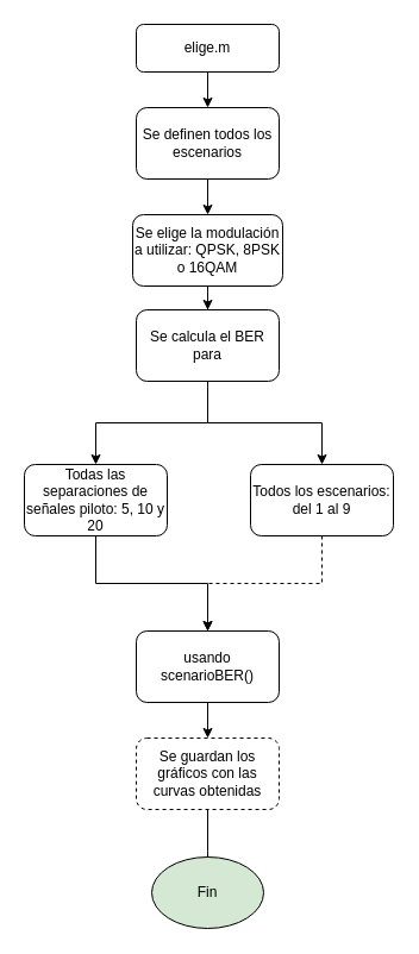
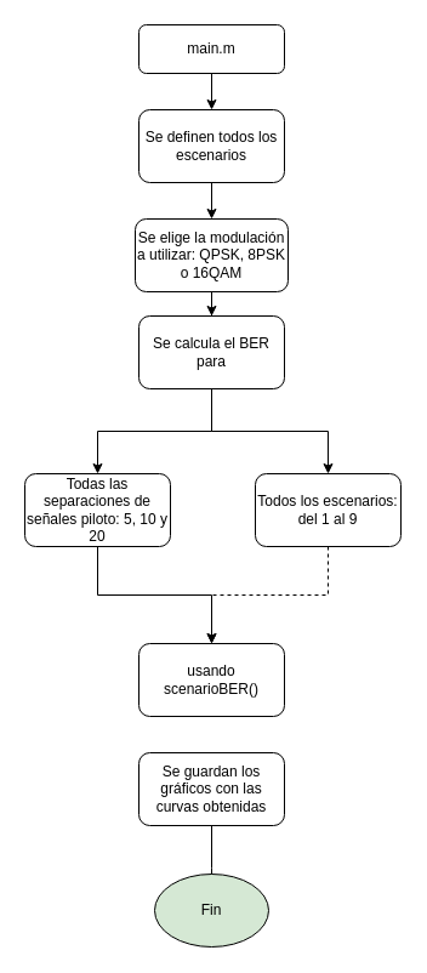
  <mxCell id="0" />
  <mxCell id="1" parent="0" />
  <mxCell id="2" value="" style="edgeStyle=orthogonalEdgeStyle;rounded=0;orthogonalLoop=1;jettySize=auto;html=1;" edge="1" parent="1" source="3" target="5"><mxGeometry relative="1" as="geometry" /></mxCell>
- <mxCell id="3" value="elige.m" style="rounded=1;whiteSpace=wrap;html=1;fontSize=12;glass=0;strokeWidth=1;shadow=0;" parent="1" vertex="1"><mxGeometry x="114" width="120" height="40" as="geometry" y="20" /></mxCell>
+ <mxCell id="3" value="main.m" style="rounded=1;whiteSpace=wrap;html=1;fontSize=12;glass=0;strokeWidth=1;shadow=0;" parent="1" vertex="1"><mxGeometry x="114" width="120" height="40" as="geometry" y="20" /></mxCell>
  <mxCell id="4" value="" style="edgeStyle=orthogonalEdgeStyle;rounded=0;orthogonalLoop=1;jettySize=auto;html=1;" edge="1" parent="1" source="5" target="7"><mxGeometry relative="1" as="geometry" /></mxCell>
  <mxCell id="5" value="Se definen todos los escenarios" style="rounded=1;whiteSpace=wrap;html=1;" vertex="1" parent="1"><mxGeometry x="114" y="90" width="120" height="60" as="geometry" /></mxCell>
  <mxCell id="6" value="" style="edgeStyle=orthogonalEdgeStyle;rounded=0;orthogonalLoop=1;jettySize=auto;html=1;" edge="1" parent="1" source="7" target="10"><mxGeometry relative="1" as="geometry" /></mxCell>
  <mxCell id="7" value="Se elige la modulación a utilizar: QPSK, 8PSK o 16QAM" style="rounded=1;whiteSpace=wrap;html=1;" vertex="1" parent="1"><mxGeometry x="111" y="180" width="126" height="60" as="geometry" /></mxCell>
  <mxCell id="8" style="edgeStyle=orthogonalEdgeStyle;rounded=0;orthogonalLoop=1;jettySize=auto;html=1;entryX=0.5;entryY=0;entryDx=0;entryDy=0;" edge="1" parent="1" source="10" target="12"><mxGeometry relative="1" as="geometry" /></mxCell>
  <mxCell id="9" style="edgeStyle=orthogonalEdgeStyle;rounded=0;orthogonalLoop=1;jettySize=auto;html=1;entryX=0.5;entryY=0;entryDx=0;entryDy=0;" edge="1" parent="1" source="10" target="14"><mxGeometry relative="1" as="geometry" /></mxCell>
  <mxCell id="10" value="Se calcula el BER para" style="rounded=1;whiteSpace=wrap;html=1;" vertex="1" parent="1"><mxGeometry x="114" y="260" width="120" height="60" as="geometry" /></mxCell>
  <mxCell id="11" style="edgeStyle=orthogonalEdgeStyle;rounded=0;orthogonalLoop=1;jettySize=auto;html=1;entryX=0.5;entryY=0;entryDx=0;entryDy=0;" edge="1" parent="1" source="12" target="16"><mxGeometry relative="1" as="geometry" /></mxCell>
  <mxCell id="12" value="Todas las separaciones de señales piloto: 5, 10 y 20" style="rounded=1;whiteSpace=wrap;html=1;" vertex="1" parent="1"><mxGeometry x="20" y="390" width="120" height="60" as="geometry" /></mxCell>
  <mxCell id="13" style="edgeStyle=orthogonalEdgeStyle;rounded=0;orthogonalLoop=1;jettySize=auto;html=1;entryX=0.5;entryY=0;entryDx=0;entryDy=0;dashed=1;" edge="1" parent="1" source="14" target="16"><mxGeometry relative="1" as="geometry" /></mxCell>
  <mxCell id="14" value="Todos los escenarios: del 1 al 9" style="rounded=1;whiteSpace=wrap;html=1;" vertex="1" parent="1"><mxGeometry x="210" y="390" width="120" height="60" as="geometry" /></mxCell>
- <mxCell id="15" value="" style="edgeStyle=orthogonalEdgeStyle;rounded=0;orthogonalLoop=1;jettySize=auto;html=1;" edge="1" parent="1" source="16" target="18"><mxGeometry relative="1" as="geometry" /></mxCell>
  <mxCell id="16" value="usando scenarioBER()" style="rounded=1;whiteSpace=wrap;html=1;" vertex="1" parent="1"><mxGeometry x="114" y="530" width="120" height="60" as="geometry" /></mxCell>
  <mxCell id="17" value="" style="edgeStyle=orthogonalEdgeStyle;rounded=0;orthogonalLoop=1;jettySize=auto;html=1;" edge="1" parent="1" source="18"><mxGeometry relative="1" as="geometry"><mxPoint x="174" y="750" as="targetPoint" /></mxGeometry></mxCell>
- <mxCell id="18" value="Se guardan los gráficos con las curvas obtenidas" style="rounded=1;whiteSpace=wrap;html=1;dashed=1;" vertex="1" parent="1"><mxGeometry x="114" y="620" width="120" height="60" as="geometry" /></mxCell>
+ <mxCell id="18" value="Se guardan los gráficos con las curvas obtenidas" style="rounded=1;whiteSpace=wrap;html=1;" vertex="1" parent="1"><mxGeometry x="114" y="620" width="120" height="60" as="geometry" /></mxCell>
  <mxCell id="19" value="Fin" style="ellipse;whiteSpace=wrap;html=1;fillColor=#d5e8d4;" vertex="1" parent="1"><mxGeometry x="127" y="720" width="94" height="60" as="geometry" /></mxCell>
